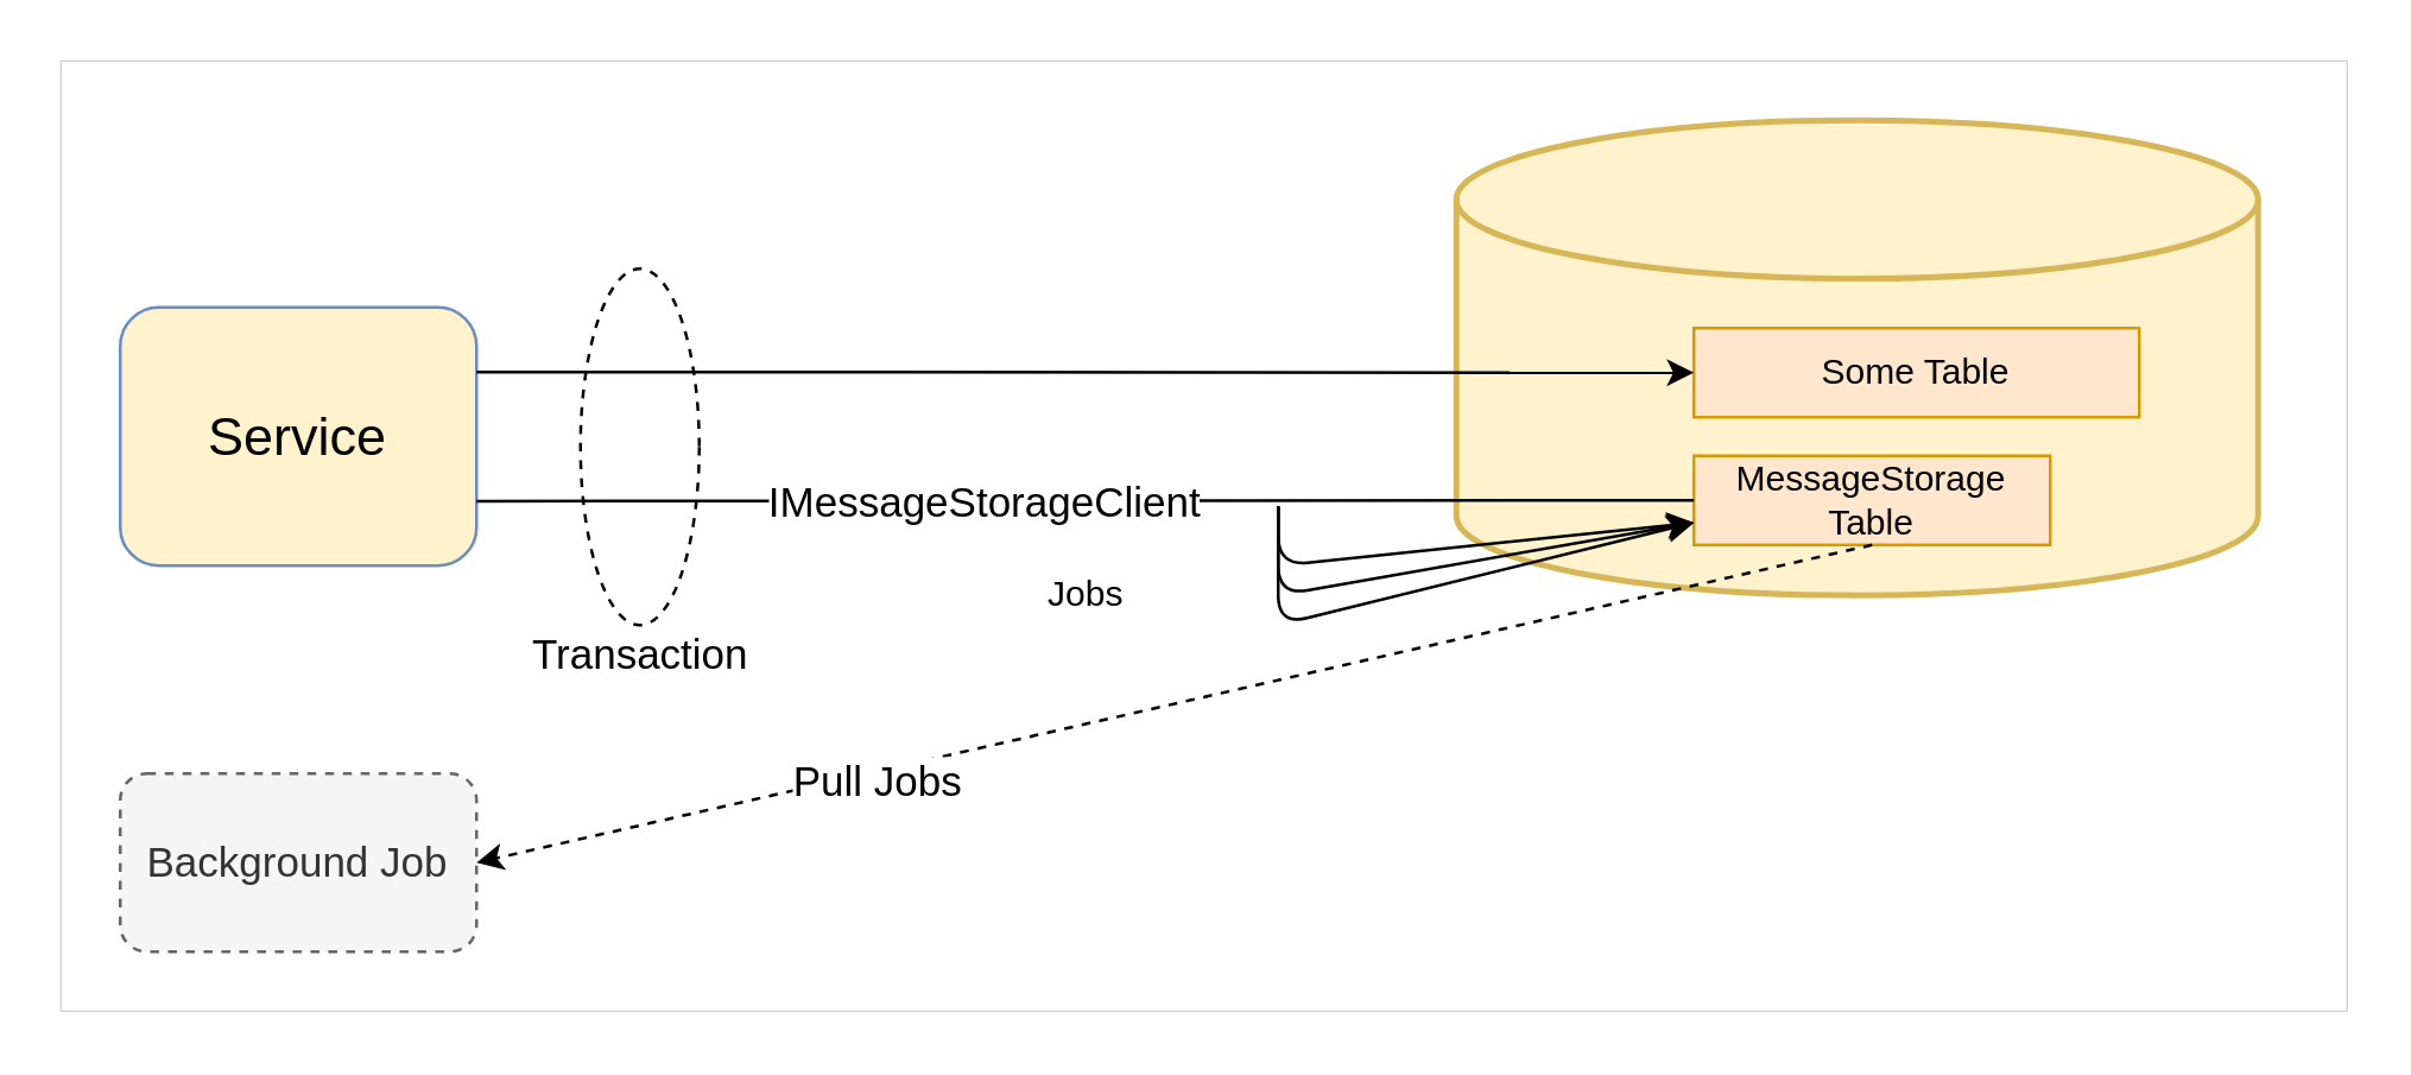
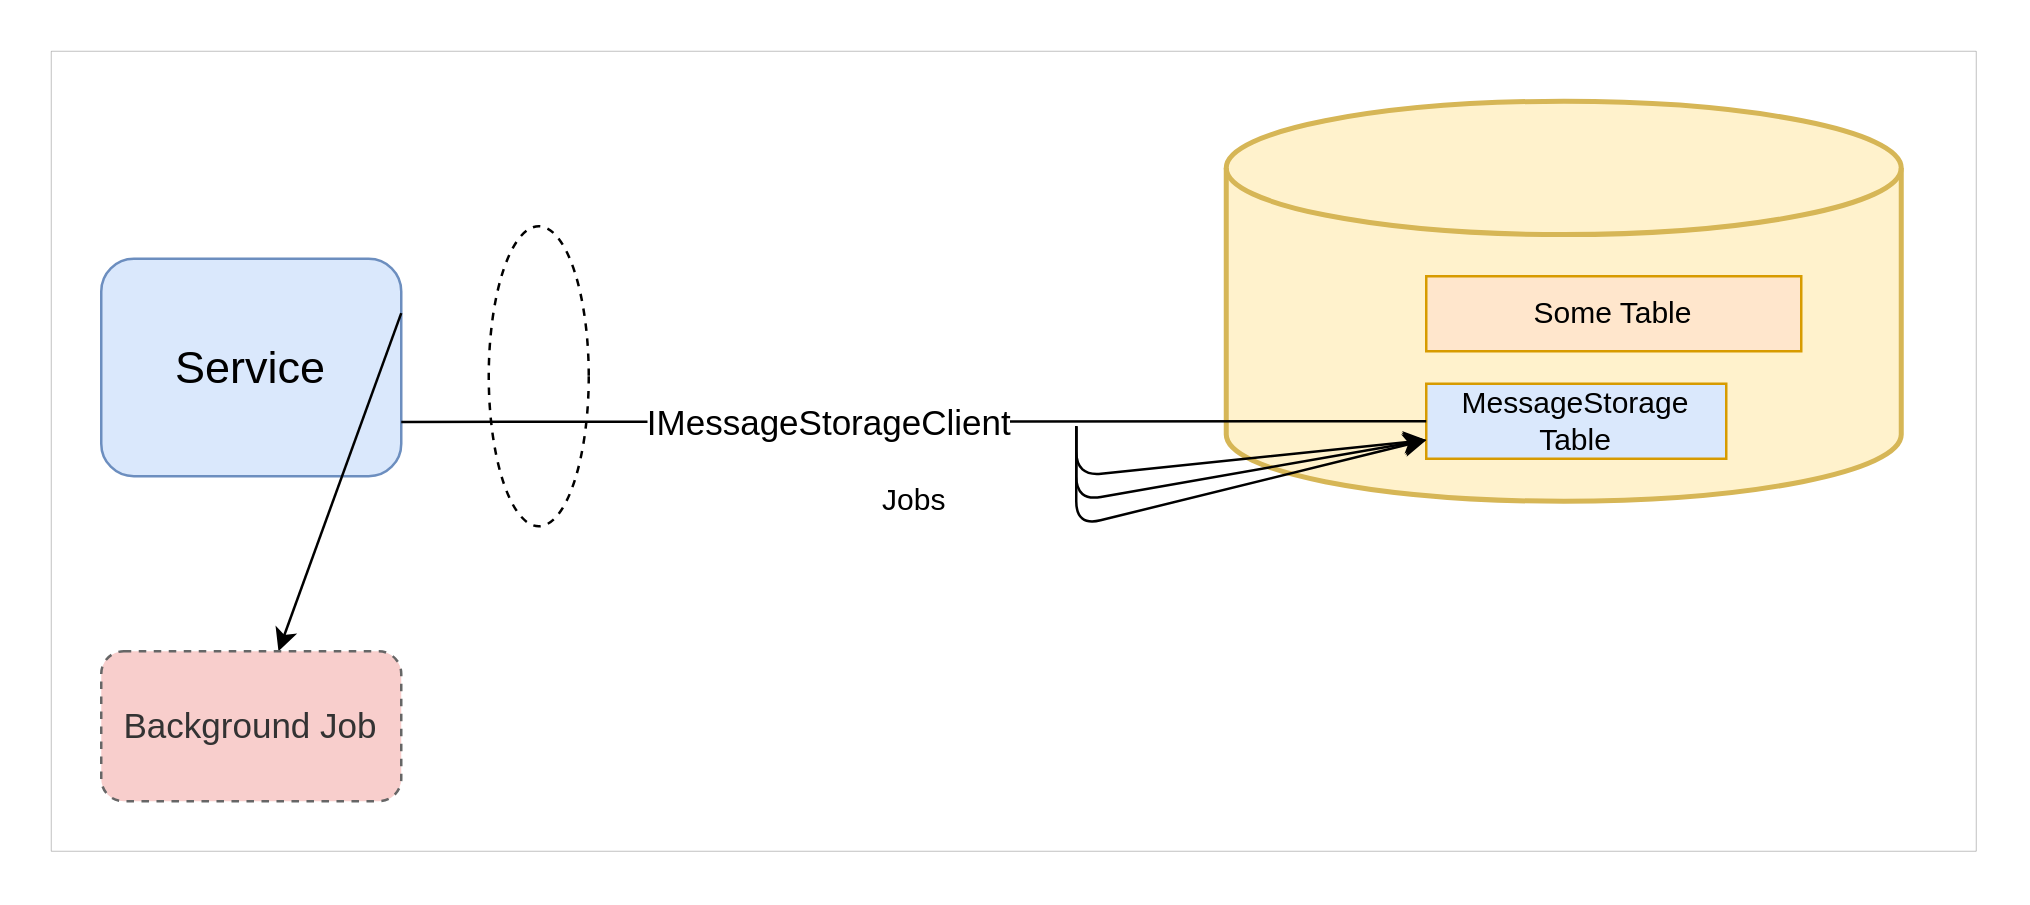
  <mxCell id="0" />
  <mxCell id="1" parent="0" />
- <mxCell id="2" value="&lt;font style=&quot;font-size: 18px&quot;&gt;Service&lt;/font&gt;" style="rounded=1;whiteSpace=wrap;html=1;fillColor=#fff2cc;strokeColor=#6c8ebf;" parent="1" vertex="1"><mxGeometry x="40" y="103" width="120" height="87" as="geometry" /></mxCell>
+ <mxCell id="2" value="&lt;font style=&quot;font-size: 18px&quot;&gt;Service&lt;/font&gt;" style="rounded=1;whiteSpace=wrap;html=1;fillColor=#dae8fc;strokeColor=#6c8ebf;" parent="1" vertex="1"><mxGeometry x="40" y="103" width="120" height="87" as="geometry" /></mxCell>
  <mxCell id="3" value="" style="strokeWidth=2;html=1;shape=mxgraph.flowchart.database;whiteSpace=wrap;fillColor=#fff2cc;strokeColor=#d6b656;" parent="1" vertex="1"><mxGeometry x="490" y="40" width="270" height="160" as="geometry" /></mxCell>
  <mxCell id="4" value="Some Table" style="rounded=0;whiteSpace=wrap;html=1;fillColor=#ffe6cc;strokeColor=#d79b00;" parent="1" vertex="1"><mxGeometry x="570" y="110" width="150" height="30" as="geometry" /></mxCell>
- <mxCell id="5" value="MessageStorage Table" style="rounded=0;whiteSpace=wrap;html=1;fillColor=#ffe6cc;strokeColor=#d79b00;" parent="1" vertex="1"><mxGeometry x="570" y="153" width="120" height="30" as="geometry" /></mxCell>
- <mxCell id="6" value="" style="endArrow=classic;html=1;exitX=1;exitY=0.25;exitDx=0;exitDy=0;entryX=0;entryY=0.5;entryDx=0;entryDy=0;" parent="1" source="2" target="4" edge="1"><mxGeometry width="50" height="50" relative="1" as="geometry"><mxPoint x="260" y="160" as="sourcePoint" /><mxPoint x="310" y="110" as="targetPoint" /></mxGeometry></mxCell>
+ <mxCell id="5" value="MessageStorage Table" style="rounded=0;whiteSpace=wrap;html=1;fillColor=#dae8fc;strokeColor=#d79b00;" parent="1" vertex="1"><mxGeometry x="570" y="153" width="120" height="30" as="geometry" /></mxCell>
+ <mxCell id="6" value="" style="endArrow=classic;html=1;exitX=1;exitY=0.25;exitDx=0;exitDy=0;" parent="1" source="2" target="11" edge="1"><mxGeometry width="50" height="50" relative="1" as="geometry"><mxPoint x="260" y="160" as="sourcePoint" /><mxPoint x="310" y="110" as="targetPoint" /></mxGeometry></mxCell>
  <mxCell id="7" value="" style="endArrow=none;html=1;exitX=1;exitY=0.75;exitDx=0;exitDy=0;entryX=0;entryY=0.5;entryDx=0;entryDy=0;" parent="1" source="2" target="5" edge="1"><mxGeometry width="50" height="50" relative="1" as="geometry"><mxPoint x="170" y="135" as="sourcePoint" /><mxPoint x="465" y="145" as="targetPoint" /></mxGeometry></mxCell>
  <mxCell id="8" value="&lt;font style=&quot;font-size: 14px&quot;&gt;IMessageStorageClient&lt;br&gt;&lt;/font&gt;" style="edgeLabel;html=1;align=center;verticalAlign=middle;resizable=0;points=[];" parent="7" vertex="1" connectable="0"><mxGeometry x="-0.098" y="-1" relative="1" as="geometry"><mxPoint x="-15" y="-1" as="offset" /></mxGeometry></mxCell>
  <mxCell id="9" value="" style="ellipse;whiteSpace=wrap;html=1;dashed=1;fillColor=none;" parent="1" vertex="1"><mxGeometry x="195" y="90" width="40" height="120" as="geometry" /></mxCell>
- <mxCell id="10" value="&lt;font style=&quot;font-size: 14px&quot;&gt;Transaction&lt;/font&gt;" style="text;html=1;align=center;verticalAlign=middle;resizable=0;points=[];autosize=1;strokeColor=none;" parent="1" vertex="1"><mxGeometry x="170" y="210" width="90" height="20" as="geometry" /></mxCell>
- <mxCell id="11" value="&lt;font style=&quot;font-size: 14px&quot;&gt;Background Job&lt;/font&gt;" style="rounded=1;whiteSpace=wrap;html=1;dashed=1;fillColor=#f5f5f5;strokeColor=#666666;fontColor=#333333;" parent="1" vertex="1"><mxGeometry x="40" y="260" width="120" height="60" as="geometry" /></mxCell>
- <mxCell id="12" value="" style="endArrow=classic;html=1;entryX=1;entryY=0.5;entryDx=0;entryDy=0;exitX=0.5;exitY=1;exitDx=0;exitDy=0;dashed=1;" parent="1" source="5" target="11" edge="1"><mxGeometry width="50" height="50" relative="1" as="geometry"><mxPoint x="420" y="500" as="sourcePoint" /><mxPoint x="470" y="450" as="targetPoint" /></mxGeometry></mxCell>
- <mxCell id="13" value="&lt;font style=&quot;font-size: 14px&quot;&gt;Pull Jobs&lt;br&gt;&lt;/font&gt;" style="edgeLabel;html=1;align=center;verticalAlign=middle;resizable=0;points=[];" parent="12" vertex="1" connectable="0"><mxGeometry x="0.427" y="3" relative="1" as="geometry"><mxPoint x="-1" as="offset" /></mxGeometry></mxCell>
+ <mxCell id="11" value="&lt;font style=&quot;font-size: 14px&quot;&gt;Background Job&lt;/font&gt;" style="rounded=1;whiteSpace=wrap;html=1;dashed=1;fillColor=#f8cecc;strokeColor=#666666;fontColor=#333333;" parent="1" vertex="1"><mxGeometry x="40" y="260" width="120" height="60" as="geometry" /></mxCell>
  <mxCell id="14" value="" style="endArrow=classic;html=1;entryX=0;entryY=0.75;entryDx=0;entryDy=0;" parent="1" target="5" edge="1"><mxGeometry width="50" height="50" relative="1" as="geometry"><mxPoint x="430" y="170" as="sourcePoint" /><mxPoint x="430" y="210" as="targetPoint" /><Array as="points"><mxPoint x="430" y="210" /></Array></mxGeometry></mxCell>
  <mxCell id="15" value="" style="endArrow=classic;html=1;entryX=0;entryY=0.75;entryDx=0;entryDy=0;" parent="1" target="5" edge="1"><mxGeometry width="50" height="50" relative="1" as="geometry"><mxPoint x="430" y="170" as="sourcePoint" /><mxPoint x="580" y="185.5" as="targetPoint" /><Array as="points"><mxPoint x="430" y="200" /></Array></mxGeometry></mxCell>
  <mxCell id="16" value="" style="endArrow=classic;html=1;entryX=0;entryY=0.75;entryDx=0;entryDy=0;" parent="1" edge="1"><mxGeometry width="50" height="50" relative="1" as="geometry"><mxPoint x="430" y="170" as="sourcePoint" /><mxPoint x="570" y="175.5" as="targetPoint" /><Array as="points"><mxPoint x="430" y="190" /></Array></mxGeometry></mxCell>
  <mxCell id="17" value="Jobs" style="text;html=1;align=center;verticalAlign=middle;resizable=0;points=[];autosize=1;strokeColor=none;" parent="1" vertex="1"><mxGeometry x="345" y="190" width="40" height="20" as="geometry" /></mxCell>
  <mxCell id="18" value="" style="swimlane;startSize=0;dashed=1;strokeWidth=0;" vertex="1" parent="1"><mxGeometry x="20" y="20" width="770" height="320" as="geometry" /></mxCell>
